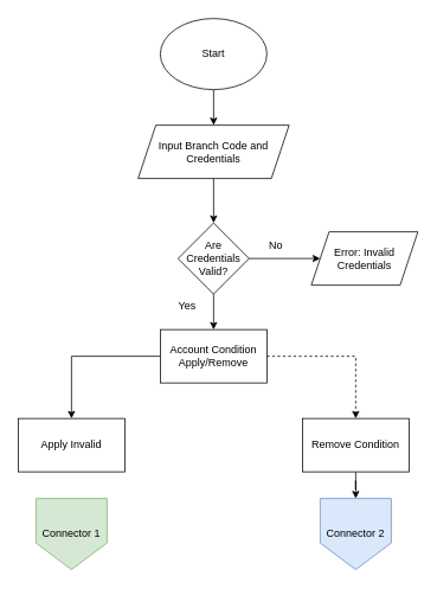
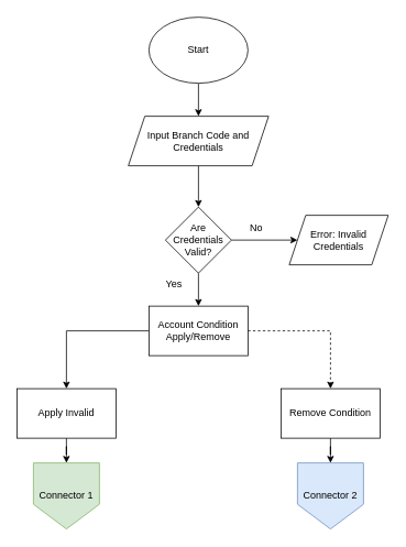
  <mxCell id="0" />
  <mxCell id="1" parent="0" />
  <mxCell id="2" value="" style="edgeStyle=orthogonalEdgeStyle;rounded=0;orthogonalLoop=1;jettySize=auto;html=1;" parent="1" source="3" target="5" edge="1"><mxGeometry relative="1" as="geometry" /></mxCell>
  <mxCell id="3" value="Start" style="ellipse;whiteSpace=wrap;html=1;" parent="1" vertex="1"><mxGeometry x="180" y="20" width="120" height="80" as="geometry" /></mxCell>
  <mxCell id="4" value="" style="edgeStyle=orthogonalEdgeStyle;rounded=0;orthogonalLoop=1;jettySize=auto;html=1;" parent="1" source="5" target="8" edge="1"><mxGeometry relative="1" as="geometry" /></mxCell>
  <mxCell id="5" value="Input Branch Code and Credentials" style="shape=parallelogram;perimeter=parallelogramPerimeter;whiteSpace=wrap;html=1;fixedSize=1;" parent="1" vertex="1"><mxGeometry x="155" y="140" width="170" height="60" as="geometry" /></mxCell>
  <mxCell id="6" value="" style="edgeStyle=orthogonalEdgeStyle;rounded=0;orthogonalLoop=1;jettySize=auto;html=1;" parent="1" source="8" target="9" edge="1"><mxGeometry relative="1" as="geometry" /></mxCell>
  <mxCell id="7" value="" style="edgeStyle=orthogonalEdgeStyle;rounded=0;orthogonalLoop=1;jettySize=auto;html=1;" parent="1" source="8" target="12" edge="1"><mxGeometry relative="1" as="geometry" /></mxCell>
  <mxCell id="8" value="Are Credentials Valid?" style="rhombus;whiteSpace=wrap;html=1;" parent="1" vertex="1"><mxGeometry x="200" y="250" width="80" height="80" as="geometry" /></mxCell>
  <mxCell id="9" value="Error: Invalid Credentials" style="shape=parallelogram;perimeter=parallelogramPerimeter;whiteSpace=wrap;html=1;fixedSize=1;" parent="1" vertex="1"><mxGeometry x="350" y="260" width="120" height="60" as="geometry" /></mxCell>
  <mxCell id="10" value="" style="edgeStyle=orthogonalEdgeStyle;rounded=0;orthogonalLoop=1;jettySize=auto;html=1;" parent="1" source="12" target="14" edge="1"><mxGeometry relative="1" as="geometry" /></mxCell>
  <mxCell id="11" value="" style="edgeStyle=orthogonalEdgeStyle;rounded=0;orthogonalLoop=1;jettySize=auto;html=1;dashed=1;" parent="1" source="12" target="16" edge="1"><mxGeometry relative="1" as="geometry" /></mxCell>
  <mxCell id="12" value="Account Condition Apply/Remove" style="rounded=0;whiteSpace=wrap;html=1;" parent="1" vertex="1"><mxGeometry x="180" y="370" width="120" height="60" as="geometry" /></mxCell>
+ <mxCell id="13" value="" style="edgeStyle=orthogonalEdgeStyle;rounded=0;orthogonalLoop=1;jettySize=auto;html=1;" parent="1" source="14" target="17" edge="1"><mxGeometry relative="1" as="geometry" /></mxCell>
  <mxCell id="14" value="Apply Invalid" style="rounded=0;whiteSpace=wrap;html=1;" parent="1" vertex="1"><mxGeometry x="20" y="470" width="120" height="60" as="geometry" /></mxCell>
  <mxCell id="15" value="" style="edgeStyle=orthogonalEdgeStyle;rounded=0;orthogonalLoop=1;jettySize=auto;html=1;" parent="1" source="16" target="18" edge="1"><mxGeometry relative="1" as="geometry" /></mxCell>
  <mxCell id="16" value="Remove Condition" style="rounded=0;whiteSpace=wrap;html=1;" parent="1" vertex="1"><mxGeometry x="340" y="470" width="120" height="60" as="geometry" /></mxCell>
  <mxCell id="17" value="Connector 1" style="shape=offPageConnector;whiteSpace=wrap;html=1;fillColor=#d5e8d4;strokeColor=#82b366;" parent="1" vertex="1"><mxGeometry x="40" y="560" width="80" height="80" as="geometry" /></mxCell>
  <mxCell id="18" value="Connector 2" style="shape=offPageConnector;whiteSpace=wrap;html=1;fillColor=#dae8fc;strokeColor=#6c8ebf;" parent="1" vertex="1"><mxGeometry x="360" y="560" width="80" height="80" as="geometry" /></mxCell>
  <mxCell id="19" value="No" style="text;html=1;align=center;verticalAlign=middle;resizable=0;points=[];autosize=1;strokeColor=none;fillColor=none;" vertex="1" parent="1"><mxGeometry x="290" y="260" width="40" height="30" as="geometry" /></mxCell>
  <mxCell id="20" value="Yes" style="text;html=1;align=center;verticalAlign=middle;resizable=0;points=[];autosize=1;strokeColor=none;fillColor=none;" vertex="1" parent="1"><mxGeometry x="190" y="328" width="40" height="30" as="geometry" /></mxCell>
